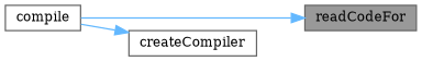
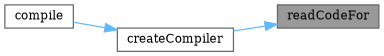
  digraph {
    fontname="DejaVu Serif"
    rankdir=RL
    node [color=grey40 fillcolor=white fontname="DejaVu Serif" fontsize=10 shape=box style=filled]
    edge [color=steelblue1 dir=back fontname="DejaVu Serif" fontsize=10 labelfontname=Helvetica labelfontsize=10 style=solid]
    n1 [color=gray40 fillcolor=grey60 fontcolor=black height=0.2 label=readCodeFor width=0.4]
    n2 [height=0.2 label=compile width=0.4]
    n3 [height=0.2 label=createCompiler width=0.4]
-   n1 -> n2
+   n1 -> n3
    n3 -> n2
  }
